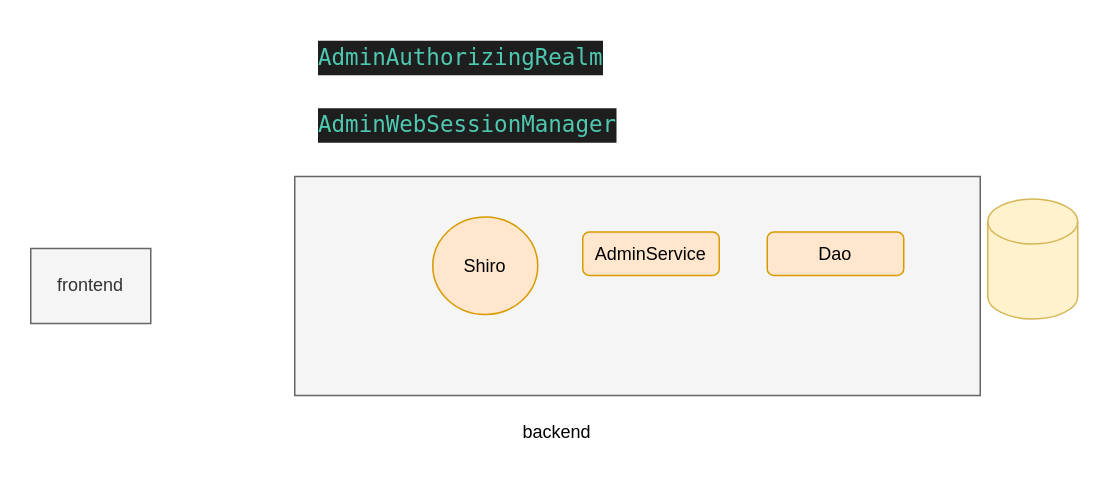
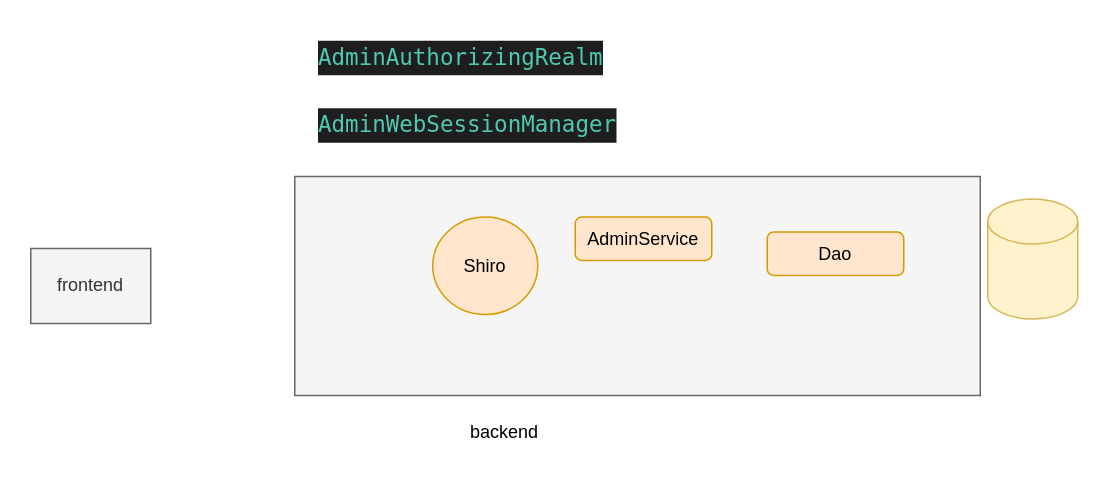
  <mxCell id="0" />
  <mxCell id="1" parent="0" />
  <mxCell id="2" value="" style="rounded=0;whiteSpace=wrap;html=1;fontColor=#333333;fillColor=#f5f5f5;strokeColor=#666666;" vertex="1" parent="1"><mxGeometry x="196" y="117" width="457" height="146" as="geometry" /></mxCell>
  <mxCell id="3" value="" style="shape=cylinder3;whiteSpace=wrap;html=1;boundedLbl=1;backgroundOutline=1;size=15;fillColor=#fff2cc;strokeColor=#d6b656;" vertex="1" parent="1"><mxGeometry x="658" y="132" width="60" height="80" as="geometry" /></mxCell>
  <mxCell id="4" value="&lt;font color=&quot;#000000&quot;&gt;Shiro&lt;/font&gt;" style="ellipse;whiteSpace=wrap;html=1;fillColor=#ffe6cc;strokeColor=#d79b00;" vertex="1" parent="1"><mxGeometry x="288" y="144" width="70" height="65" as="geometry" /></mxCell>
  <mxCell id="5" value="&lt;meta charset=&quot;utf-8&quot;&gt;&lt;div style=&quot;color: rgb(212, 212, 212); background-color: rgb(30, 30, 30); font-family: Consolas, &amp;quot;monospace&amp;quot;, monospace, &amp;quot;Droid Sans Fallback&amp;quot;, 微软雅黑, Menlo, Monaco, &amp;quot;Courier New&amp;quot;, monospace; font-weight: normal; font-size: 15px; line-height: 23px;&quot;&gt;&lt;div&gt;&lt;span style=&quot;color: #4ec9b0;&quot;&gt;AdminAuthorizingRealm&lt;/span&gt;&lt;/div&gt;&lt;/div&gt;" style="text;whiteSpace=wrap;html=1;fontColor=#000000;" vertex="1" parent="1"><mxGeometry x="210.004" y="20.003" width="217" height="45" as="geometry" /></mxCell>
  <mxCell id="6" value="&lt;meta charset=&quot;utf-8&quot;&gt;&lt;div style=&quot;color: rgb(212, 212, 212); background-color: rgb(30, 30, 30); font-family: Consolas, &amp;quot;monospace&amp;quot;, monospace, &amp;quot;Droid Sans Fallback&amp;quot;, 微软雅黑, Menlo, Monaco, &amp;quot;Courier New&amp;quot;, monospace; font-weight: normal; font-size: 15px; line-height: 23px;&quot;&gt;&lt;div&gt;&lt;span style=&quot;color: #4ec9b0;&quot;&gt;AdminWebSessionManager&lt;/span&gt;&lt;/div&gt;&lt;/div&gt;" style="text;whiteSpace=wrap;html=1;fontColor=#000000;" vertex="1" parent="1"><mxGeometry x="210.004" y="65.003" width="226" height="45" as="geometry" /></mxCell>
  <mxCell id="7" value="frontend" style="rounded=0;whiteSpace=wrap;html=1;fontColor=#333333;fillColor=#f5f5f5;strokeColor=#666666;" vertex="1" parent="1"><mxGeometry x="20" y="165" width="80" height="50" as="geometry" /></mxCell>
- <mxCell id="8" value="backend" style="text;html=1;strokeColor=none;fillColor=none;align=center;verticalAlign=middle;whiteSpace=wrap;rounded=0;fontColor=#000000;" vertex="1" parent="1"><mxGeometry x="341" y="273" width="60" height="30" as="geometry" /></mxCell>
- <mxCell id="9" value="&lt;font color=&quot;#000000&quot;&gt;AdminService&lt;/font&gt;" style="rounded=1;whiteSpace=wrap;html=1;fillColor=#ffe6cc;strokeColor=#d79b00;" vertex="1" parent="1"><mxGeometry x="388" y="154" width="91" height="29" as="geometry" /></mxCell>
+ <mxCell id="8" value="backend" style="text;html=1;strokeColor=none;fillColor=none;align=center;verticalAlign=middle;whiteSpace=wrap;rounded=0;fontColor=#000000;" vertex="1" parent="1"><mxGeometry x="306" y="273" width="60" height="30" as="geometry" /></mxCell>
+ <mxCell id="9" value="&lt;font color=&quot;#000000&quot;&gt;AdminService&lt;/font&gt;" style="rounded=1;whiteSpace=wrap;html=1;fillColor=#ffe6cc;strokeColor=#d79b00;" vertex="1" parent="1"><mxGeometry x="383" y="144" width="91" height="29" as="geometry" /></mxCell>
  <mxCell id="10" value="&lt;font color=&quot;#000000&quot;&gt;Dao&lt;/font&gt;" style="rounded=1;whiteSpace=wrap;html=1;fillColor=#ffe6cc;strokeColor=#d79b00;" vertex="1" parent="1"><mxGeometry x="511" y="154" width="91" height="29" as="geometry" /></mxCell>
